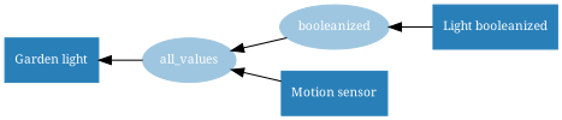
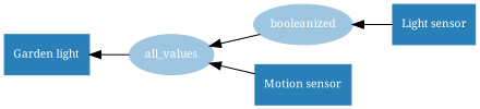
  digraph {
    rankdir=RL
    fontname="Noto Serif"
    node [color="#2980b9" fontcolor="#ffffff" fontname="Noto Serif" fontsize=10 shape=rect style=filled]
    edge [arrowhead=normal style=solid fontname="Noto Serif"]
    n1 [label="Garden light"]
-   n2 [label="Light booleanized"]
+   n2 [label="Light sensor"]
    booleanized [color="#9ec6e0" shape=oval]
    n4 [label="Motion sensor"]
    all_values [color="#9ec6e0" shape=oval]
    n2 -> booleanized
    booleanized -> all_values
    n4 -> all_values
    all_values -> n1
  }
